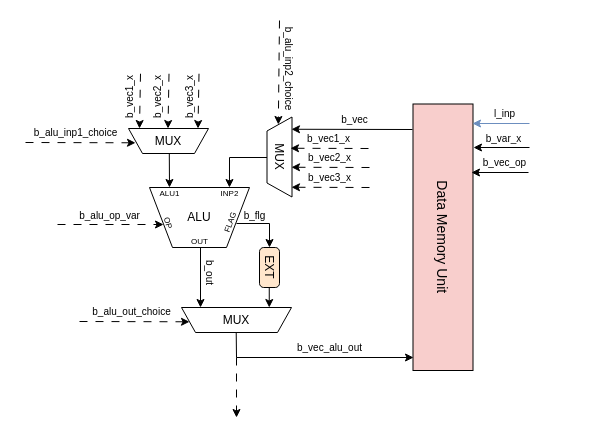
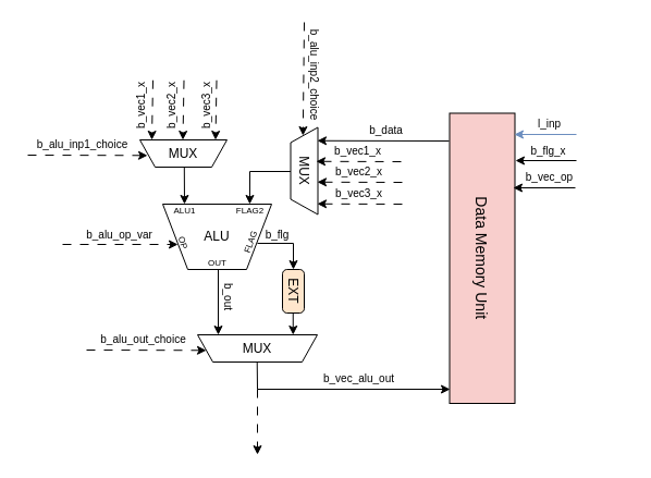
  <mxCell id="0" />
  <mxCell id="1" parent="0" />
  <mxCell id="2" value="ALU" style="verticalLabelPosition=middle;verticalAlign=middle;html=1;shape=trapezoid;perimeter=trapezoidPerimeter;whiteSpace=wrap;size=0.23;arcSize=10;flipV=1;labelPosition=center;align=center;" vertex="1" parent="1"><mxGeometry x="149" y="187" width="100" height="60" as="geometry" /></mxCell>
  <mxCell id="3" value="&lt;font style=&quot;font-size: 8px;&quot;&gt;ALU1&lt;/font&gt;" style="text;html=1;align=center;verticalAlign=middle;resizable=0;points=[];autosize=1;strokeColor=none;fillColor=none;" vertex="1" parent="1"><mxGeometry x="149" y="177" width="40" height="30" as="geometry" /></mxCell>
- <mxCell id="4" value="&lt;font style=&quot;font-size: 8px;&quot;&gt;INP2&lt;/font&gt;" style="text;html=1;align=center;verticalAlign=middle;resizable=0;points=[];autosize=1;strokeColor=none;fillColor=none;" vertex="1" parent="1"><mxGeometry x="209" y="177" width="40" height="30" as="geometry" /></mxCell>
+ <mxCell id="4" value="&lt;font style=&quot;font-size: 8px;&quot;&gt;FLAG2&lt;/font&gt;" style="text;html=1;align=center;verticalAlign=middle;resizable=0;points=[];autosize=1;strokeColor=none;fillColor=none;" vertex="1" parent="1"><mxGeometry x="209" y="177" width="40" height="30" as="geometry" /></mxCell>
  <mxCell id="5" value="&lt;font style=&quot;font-size: 8px;&quot;&gt;OP&lt;/font&gt;" style="text;html=1;align=center;verticalAlign=middle;resizable=0;points=[];autosize=1;strokeColor=none;fillColor=none;rotation=75;" vertex="1" parent="1"><mxGeometry x="149" y="207" width="40" height="30" as="geometry" /></mxCell>
  <mxCell id="6" value="&lt;font style=&quot;font-size: 8px;&quot;&gt;FLAG&lt;/font&gt;" style="text;html=1;align=center;verticalAlign=middle;resizable=0;points=[];autosize=1;strokeColor=none;fillColor=none;rotation=-70;flipV=1;flipH=1;" vertex="1" parent="1"><mxGeometry x="208.996" y="207.004" width="40" height="30" as="geometry" /></mxCell>
  <mxCell id="7" value="&lt;span style=&quot;font-size: 8px;&quot;&gt;OUT&lt;/span&gt;" style="text;html=1;align=center;verticalAlign=middle;resizable=0;points=[];autosize=1;strokeColor=none;fillColor=none;rotation=0;flipV=1;flipH=1;" vertex="1" parent="1"><mxGeometry x="178.996" y="225.004" width="40" height="30" as="geometry" /></mxCell>
  <mxCell id="8" value="" style="endArrow=classic;html=1;rounded=0;" edge="1" parent="1"><mxGeometry width="50" height="50" relative="1" as="geometry"><mxPoint x="200" y="247" as="sourcePoint" /><mxPoint x="200" y="307" as="targetPoint" /></mxGeometry></mxCell>
  <mxCell id="9" value="MUX" style="shape=trapezoid;perimeter=trapezoidPerimeter;whiteSpace=wrap;html=1;fixedSize=1;rotation=0;size=14;flipH=0;flipV=1;" vertex="1" parent="1"><mxGeometry x="181" y="307" width="110" height="25" as="geometry" /></mxCell>
  <mxCell id="10" value="" style="endArrow=classic;html=1;rounded=0;dashed=1;dashPattern=8 8;" edge="1" parent="1"><mxGeometry width="50" height="50" relative="1" as="geometry"><mxPoint x="79" y="321" as="sourcePoint" /><mxPoint x="189" y="321.3" as="targetPoint" /></mxGeometry></mxCell>
  <mxCell id="11" value="&lt;font style=&quot;font-size: 10px;&quot;&gt;b_alu_out_choice&lt;/font&gt;" style="text;html=1;align=center;verticalAlign=middle;resizable=0;points=[];autosize=1;strokeColor=none;fillColor=none;rotation=0;" vertex="1" parent="1"><mxGeometry x="81" y="296" width="100" height="30" as="geometry" /></mxCell>
  <mxCell id="12" value="" style="endArrow=classic;html=1;rounded=0;" edge="1" parent="1"><mxGeometry width="50" height="50" relative="1" as="geometry"><mxPoint x="236" y="223" as="sourcePoint" /><mxPoint x="269" y="247" as="targetPoint" /><Array as="points"><mxPoint x="269" y="223" /></Array></mxGeometry></mxCell>
  <mxCell id="13" value="" style="endArrow=classic;html=1;rounded=0;dashed=1;dashPattern=8 8;" edge="1" parent="1"><mxGeometry width="50" height="50" relative="1" as="geometry"><mxPoint x="57" y="224" as="sourcePoint" /><mxPoint x="163" y="224" as="targetPoint" /></mxGeometry></mxCell>
  <mxCell id="14" value="&lt;font style=&quot;font-size: 10px;&quot;&gt;b_alu_op_var&lt;/font&gt;" style="text;html=1;align=center;verticalAlign=middle;resizable=0;points=[];autosize=1;strokeColor=none;fillColor=none;" vertex="1" parent="1"><mxGeometry x="64" y="200" width="90" height="30" as="geometry" /></mxCell>
  <mxCell id="15" value="" style="endArrow=classic;html=1;rounded=0;dashed=1;dashPattern=8 8;" edge="1" parent="1"><mxGeometry width="50" height="50" relative="1" as="geometry"><mxPoint x="279" y="20" as="sourcePoint" /><mxPoint x="277.83" y="124" as="targetPoint" /></mxGeometry></mxCell>
  <mxCell id="16" value="&lt;font style=&quot;font-size: 10px;&quot;&gt;b_vec1_x&lt;/font&gt;" style="text;html=1;align=center;verticalAlign=middle;resizable=0;points=[];autosize=1;strokeColor=none;fillColor=none;" vertex="1" parent="1"><mxGeometry x="293" y="123" width="70" height="30" as="geometry" /></mxCell>
  <mxCell id="17" value="MUX" style="shape=trapezoid;perimeter=trapezoidPerimeter;whiteSpace=wrap;html=1;fixedSize=1;rotation=0;size=14;flipH=0;flipV=1;" vertex="1" parent="1"><mxGeometry x="128" y="128" width="80" height="25" as="geometry" /></mxCell>
  <mxCell id="18" value="" style="endArrow=classic;html=1;rounded=0;dashed=1;dashPattern=8 8;" edge="1" parent="1"><mxGeometry width="50" height="50" relative="1" as="geometry"><mxPoint x="25" y="142" as="sourcePoint" /><mxPoint x="135" y="142.3" as="targetPoint" /></mxGeometry></mxCell>
  <mxCell id="19" value="&lt;font style=&quot;font-size: 10px;&quot;&gt;b_alu_inp1_choice&lt;/font&gt;" style="text;html=1;align=center;verticalAlign=middle;resizable=0;points=[];autosize=1;strokeColor=none;fillColor=none;rotation=0;" vertex="1" parent="1"><mxGeometry x="20" y="117" width="110" height="30" as="geometry" /></mxCell>
  <mxCell id="20" value="" style="endArrow=classic;html=1;rounded=0;" edge="1" parent="1"><mxGeometry width="50" height="50" relative="1" as="geometry"><mxPoint x="168.8" y="153" as="sourcePoint" /><mxPoint x="169" y="187" as="targetPoint" /></mxGeometry></mxCell>
  <mxCell id="21" value="" style="endArrow=classic;html=1;rounded=0;" edge="1" parent="1"><mxGeometry width="50" height="50" relative="1" as="geometry"><mxPoint x="269" y="157" as="sourcePoint" /><mxPoint x="228.96" y="187" as="targetPoint" /><Array as="points"><mxPoint x="229" y="157" /></Array></mxGeometry></mxCell>
  <mxCell id="22" value="MUX" style="shape=trapezoid;perimeter=trapezoidPerimeter;whiteSpace=wrap;html=1;fixedSize=1;rotation=90;size=14;flipH=0;flipV=1;" vertex="1" parent="1"><mxGeometry x="239" y="144" width="80" height="25" as="geometry" /></mxCell>
  <mxCell id="23" value="&lt;font style=&quot;font-size: 10px;&quot;&gt;b_alu_inp2_choice&lt;/font&gt;" style="text;html=1;align=center;verticalAlign=middle;resizable=0;points=[];autosize=1;strokeColor=none;fillColor=none;rotation=90;" vertex="1" parent="1"><mxGeometry x="234" y="53" width="110" height="30" as="geometry" /></mxCell>
  <mxCell id="24" value="" style="endArrow=classic;html=1;rounded=0;dashed=1;dashPattern=8 8;" edge="1" parent="1"><mxGeometry width="50" height="50" relative="1" as="geometry"><mxPoint x="368" y="148" as="sourcePoint" /><mxPoint x="290" y="147.76" as="targetPoint" /></mxGeometry></mxCell>
  <mxCell id="25" value="&lt;font style=&quot;font-size: 10px;&quot;&gt;b_vec2_x&lt;/font&gt;" style="text;html=1;align=center;verticalAlign=middle;resizable=0;points=[];autosize=1;strokeColor=none;fillColor=none;" vertex="1" parent="1"><mxGeometry x="294" y="142" width="70" height="30" as="geometry" /></mxCell>
  <mxCell id="26" value="" style="endArrow=classic;html=1;rounded=0;dashed=1;dashPattern=8 8;" edge="1" parent="1"><mxGeometry width="50" height="50" relative="1" as="geometry"><mxPoint x="369" y="167" as="sourcePoint" /><mxPoint x="291" y="166.76" as="targetPoint" /></mxGeometry></mxCell>
  <mxCell id="27" value="&lt;font style=&quot;font-size: 10px;&quot;&gt;b_vec3_x&lt;/font&gt;" style="text;html=1;align=center;verticalAlign=middle;resizable=0;points=[];autosize=1;strokeColor=none;fillColor=none;" vertex="1" parent="1"><mxGeometry x="294" y="162" width="70" height="30" as="geometry" /></mxCell>
  <mxCell id="28" value="" style="endArrow=classic;html=1;rounded=0;dashed=1;dashPattern=8 8;" edge="1" parent="1"><mxGeometry width="50" height="50" relative="1" as="geometry"><mxPoint x="369" y="187" as="sourcePoint" /><mxPoint x="291" y="186.76" as="targetPoint" /></mxGeometry></mxCell>
  <mxCell id="29" value="&lt;font style=&quot;font-size: 10px;&quot;&gt;b_vec1_x&lt;/font&gt;" style="text;html=1;align=center;verticalAlign=middle;resizable=0;points=[];autosize=1;strokeColor=none;fillColor=none;rotation=-90;" vertex="1" parent="1"><mxGeometry x="94" y="82" width="70" height="30" as="geometry" /></mxCell>
  <mxCell id="30" value="" style="endArrow=classic;html=1;rounded=0;dashed=1;dashPattern=8 8;" edge="1" parent="1"><mxGeometry width="50" height="50" relative="1" as="geometry"><mxPoint x="140" y="73.24" as="sourcePoint" /><mxPoint x="139" y="128" as="targetPoint" /></mxGeometry></mxCell>
  <mxCell id="31" value="" style="endArrow=classic;html=1;rounded=0;dashed=1;dashPattern=8 8;" edge="1" parent="1"><mxGeometry width="50" height="50" relative="1" as="geometry"><mxPoint x="168.5" y="73.24" as="sourcePoint" /><mxPoint x="167.5" y="128" as="targetPoint" /></mxGeometry></mxCell>
  <mxCell id="32" value="" style="endArrow=classic;html=1;rounded=0;dashed=1;dashPattern=8 8;" edge="1" parent="1"><mxGeometry width="50" height="50" relative="1" as="geometry"><mxPoint x="198.5" y="73.24" as="sourcePoint" /><mxPoint x="197.5" y="128" as="targetPoint" /></mxGeometry></mxCell>
  <mxCell id="33" value="&lt;font style=&quot;font-size: 10px;&quot;&gt;b_vec2_x&lt;/font&gt;" style="text;html=1;align=center;verticalAlign=middle;resizable=0;points=[];autosize=1;strokeColor=none;fillColor=none;rotation=-90;" vertex="1" parent="1"><mxGeometry x="122" y="82" width="70" height="30" as="geometry" /></mxCell>
  <mxCell id="34" value="&lt;font style=&quot;font-size: 10px;&quot;&gt;b_vec3_x&lt;/font&gt;" style="text;html=1;align=center;verticalAlign=middle;resizable=0;points=[];autosize=1;strokeColor=none;fillColor=none;rotation=-90;" vertex="1" parent="1"><mxGeometry x="154" y="82" width="70" height="30" as="geometry" /></mxCell>
  <mxCell id="35" value="&lt;font style=&quot;font-size: 10px;&quot;&gt;b_out&lt;/font&gt;" style="text;html=1;align=center;verticalAlign=middle;resizable=0;points=[];autosize=1;strokeColor=none;fillColor=none;rotation=90;" vertex="1" parent="1"><mxGeometry x="185" y="257" width="50" height="30" as="geometry" /></mxCell>
  <mxCell id="36" value="&lt;font style=&quot;font-size: 10px;&quot;&gt;b_flg&lt;/font&gt;" style="text;html=1;align=center;verticalAlign=middle;resizable=0;points=[];autosize=1;strokeColor=none;fillColor=none;rotation=0;" vertex="1" parent="1"><mxGeometry x="229" y="200" width="50" height="30" as="geometry" /></mxCell>
  <mxCell id="37" value="" style="endArrow=classic;html=1;rounded=0;dashed=1;dashPattern=8 8;" edge="1" parent="1"><mxGeometry width="50" height="50" relative="1" as="geometry"><mxPoint x="236" y="357" as="sourcePoint" /><mxPoint x="236" y="417" as="targetPoint" /></mxGeometry></mxCell>
  <mxCell id="38" value="&lt;font style=&quot;font-size: 10px;&quot;&gt;b_vec_alu_out&lt;/font&gt;" style="text;html=1;align=center;verticalAlign=middle;resizable=0;points=[];autosize=1;strokeColor=none;fillColor=none;rotation=0;" vertex="1" parent="1"><mxGeometry x="284" y="332" width="90" height="30" as="geometry" /></mxCell>
- <mxCell id="39" value="&lt;font style=&quot;font-size: 10px;&quot;&gt;b_vec&lt;/font&gt;" style="text;html=1;align=center;verticalAlign=middle;resizable=0;points=[];autosize=1;strokeColor=none;fillColor=none;" vertex="1" parent="1"><mxGeometry x="329" y="104" width="50" height="30" as="geometry" /></mxCell>
+ <mxCell id="39" value="&lt;font style=&quot;font-size: 10px;&quot;&gt;b_data&lt;/font&gt;" style="text;html=1;align=center;verticalAlign=middle;resizable=0;points=[];autosize=1;strokeColor=none;fillColor=none;" vertex="1" parent="1"><mxGeometry x="329" y="104" width="50" height="30" as="geometry" /></mxCell>
  <mxCell id="40" value="" style="endArrow=classic;html=1;rounded=0;" edge="1" parent="1"><mxGeometry width="50" height="50" relative="1" as="geometry"><mxPoint x="412" y="129" as="sourcePoint" /><mxPoint x="291" y="128.76" as="targetPoint" /></mxGeometry></mxCell>
  <mxCell id="41" value="&lt;font style=&quot;font-size: 14px;&quot;&gt;Data Memory Unit&lt;/font&gt;" style="rounded=0;whiteSpace=wrap;html=1;rotation=90;textDirection=ltr;fillColor=#f8cecc;" vertex="1" parent="1"><mxGeometry x="309.25" y="206.75" width="266.5" height="60" as="geometry" /></mxCell>
  <mxCell id="42" value="" style="endArrow=none;html=1;rounded=0;startArrow=classic;startFill=1;" edge="1" parent="1"><mxGeometry width="50" height="50" relative="1" as="geometry"><mxPoint x="413" y="357" as="sourcePoint" /><mxPoint x="235.71" y="332" as="targetPoint" /><Array as="points"><mxPoint x="236" y="357" /></Array></mxGeometry></mxCell>
  <mxCell id="43" value="" style="endArrow=classic;html=1;rounded=0;fillColor=#dae8fc;strokeColor=#6c8ebf;" edge="1" parent="1"><mxGeometry width="50" height="50" relative="1" as="geometry"><mxPoint x="529" y="123" as="sourcePoint" /><mxPoint x="472" y="123" as="targetPoint" /></mxGeometry></mxCell>
  <mxCell id="44" value="&lt;font style=&quot;font-size: 10px;&quot;&gt;l_inp&lt;/font&gt;" style="text;html=1;align=center;verticalAlign=middle;resizable=0;points=[];autosize=1;strokeColor=none;fillColor=none;" vertex="1" parent="1"><mxGeometry x="479" y="98" width="50" height="30" as="geometry" /></mxCell>
  <mxCell id="45" value="" style="endArrow=classic;html=1;rounded=0;" edge="1" parent="1"><mxGeometry width="50" height="50" relative="1" as="geometry"><mxPoint x="529" y="147" as="sourcePoint" /><mxPoint x="473" y="147" as="targetPoint" /></mxGeometry></mxCell>
- <mxCell id="46" value="&lt;font style=&quot;font-size: 10px;&quot;&gt;b_var_x&lt;/font&gt;" style="text;html=1;align=center;verticalAlign=middle;resizable=0;points=[];autosize=1;strokeColor=none;fillColor=none;" vertex="1" parent="1"><mxGeometry x="473" y="123" width="60" height="30" as="geometry" /></mxCell>
+ <mxCell id="46" value="&lt;font style=&quot;font-size: 10px;&quot;&gt;b_flg_x&lt;/font&gt;" style="text;html=1;align=center;verticalAlign=middle;resizable=0;points=[];autosize=1;strokeColor=none;fillColor=none;" vertex="1" parent="1"><mxGeometry x="473" y="123" width="60" height="30" as="geometry" /></mxCell>
  <mxCell id="47" value="EXT" style="rounded=1;whiteSpace=wrap;html=1;arcSize=21;rotation=90;fillColor=#ffe6cc;" vertex="1" parent="1"><mxGeometry x="249" y="257" width="40" height="20" as="geometry" /></mxCell>
  <mxCell id="48" value="" style="endArrow=classic;html=1;rounded=0;" edge="1" parent="1"><mxGeometry width="50" height="50" relative="1" as="geometry"><mxPoint x="268.76" y="287" as="sourcePoint" /><mxPoint x="268.76" y="307" as="targetPoint" /></mxGeometry></mxCell>
  <mxCell id="49" value="" style="endArrow=classic;html=1;rounded=0;" edge="1" parent="1"><mxGeometry width="50" height="50" relative="1" as="geometry"><mxPoint x="528" y="172" as="sourcePoint" /><mxPoint x="471" y="172" as="targetPoint" /></mxGeometry></mxCell>
  <mxCell id="50" value="&lt;span style=&quot;font-size: 10px;&quot;&gt;b_vec_op&lt;/span&gt;" style="text;html=1;align=center;verticalAlign=middle;resizable=0;points=[];autosize=1;strokeColor=none;fillColor=none;" vertex="1" parent="1"><mxGeometry x="469" y="147" width="70" height="30" as="geometry" /></mxCell>
